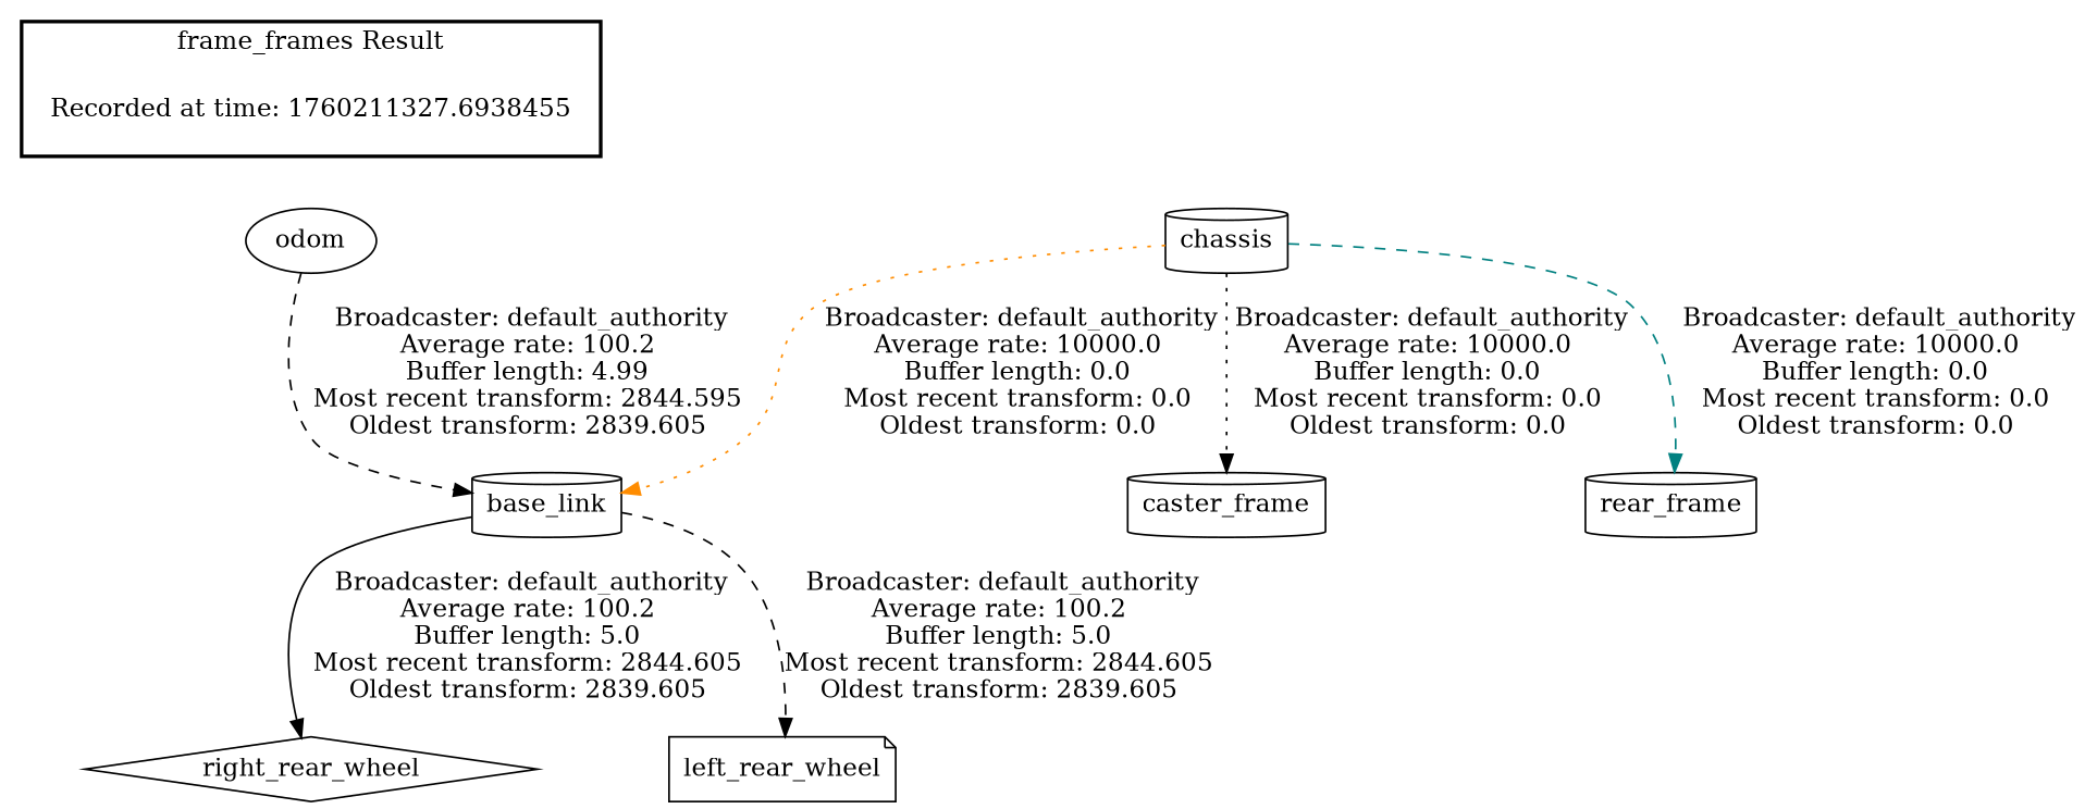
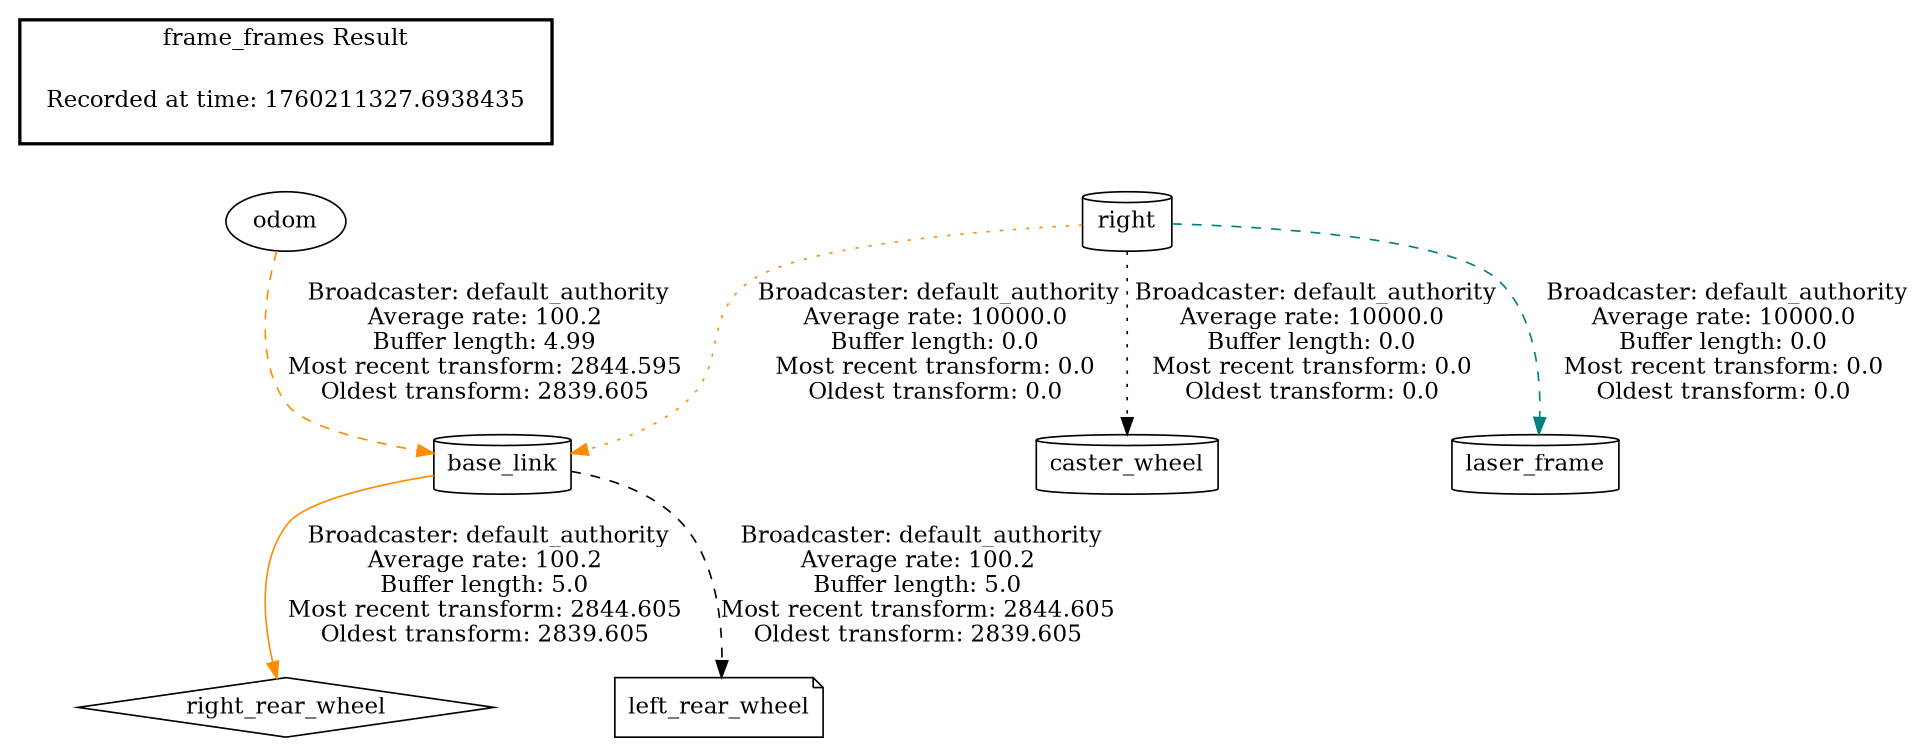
  digraph {
    node [shape=cylinder]
    edge [style=dashed color=black]
-   "Recorded at time: 1760211327.6938455" [shape=plaintext]
+   "Recorded at time: 1760211327.6938455" [shape=plaintext label="Recorded at time: 1760211327.6938435"]
    odom [shape=ellipse]
-   chassis
-   caster_wheel [label=caster_frame]
-   laser_frame [label=rear_frame]
+   chassis [label=right]
+   caster_wheel
+   laser_frame
    base_link
    right_rear_wheel [shape=diamond]
    left_rear_wheel [shape=note]
    subgraph cluster_1 {
      color=black
      label="frame_frames Result"
      style=bold
      "Recorded at time: 1760211327.6938455"
    }
    "Recorded at time: 1760211327.6938455" -> odom [style=invis color=""]
-   odom -> base_link [label=" Broadcaster: default_authority\nAverage rate: 100.2\nBuffer length: 4.99\nMost recent transform: 2844.595\nOldest transform: 2839.605\n"]
+   odom -> base_link [color=darkorange label=" Broadcaster: default_authority\nAverage rate: 100.2\nBuffer length: 4.99\nMost recent transform: 2844.595\nOldest transform: 2839.605\n"]
    chassis -> caster_wheel [label=" Broadcaster: default_authority\nAverage rate: 10000.0\nBuffer length: 0.0\nMost recent transform: 0.0\nOldest transform: 0.0\n" style=dotted]
    chassis -> laser_frame [color=teal label=" Broadcaster: default_authority\nAverage rate: 10000.0\nBuffer length: 0.0\nMost recent transform: 0.0\nOldest transform: 0.0\n"]
    chassis -> base_link [color=darkorange label=" Broadcaster: default_authority\nAverage rate: 10000.0\nBuffer length: 0.0\nMost recent transform: 0.0\nOldest transform: 0.0\n" style=dotted]
-   base_link -> right_rear_wheel [label=" Broadcaster: default_authority\nAverage rate: 100.2\nBuffer length: 5.0\nMost recent transform: 2844.605\nOldest transform: 2839.605\n" style=solid]
+   base_link -> right_rear_wheel [color=darkorange label=" Broadcaster: default_authority\nAverage rate: 100.2\nBuffer length: 5.0\nMost recent transform: 2844.605\nOldest transform: 2839.605\n" style=solid]
    base_link -> left_rear_wheel [label=" Broadcaster: default_authority\nAverage rate: 100.2\nBuffer length: 5.0\nMost recent transform: 2844.605\nOldest transform: 2839.605\n"]
  }
